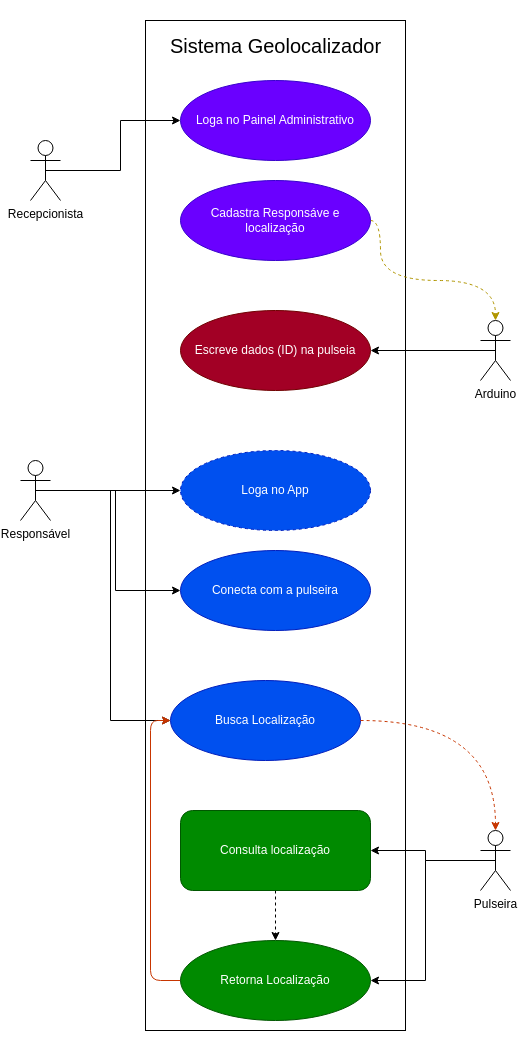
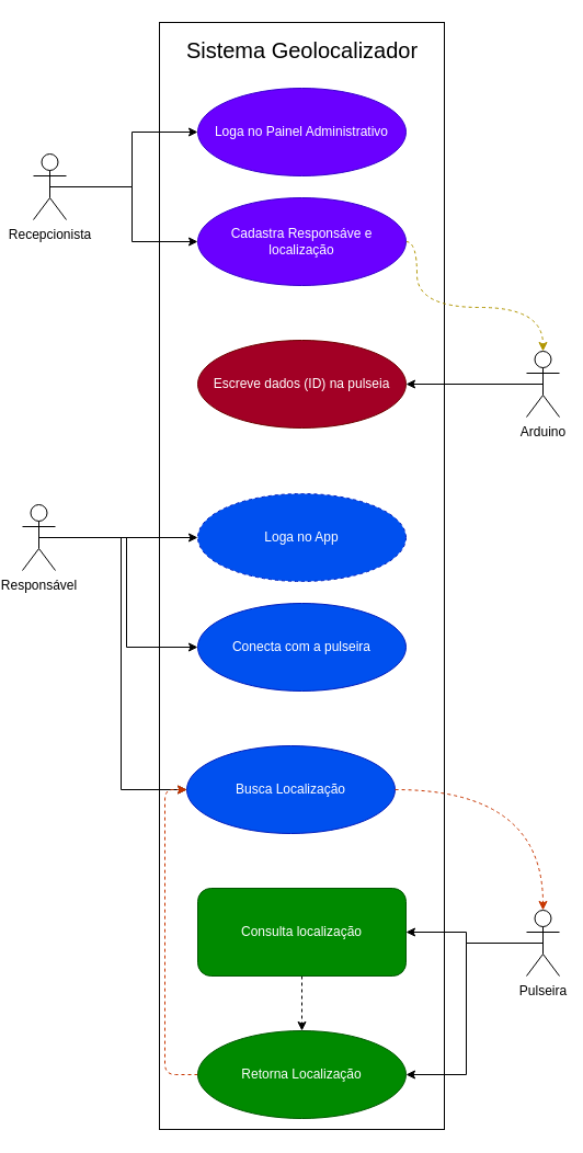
  <mxCell id="0" />
  <mxCell id="1" parent="0" />
  <mxCell id="2" value="" style="rounded=0;whiteSpace=wrap;html=1;" vertex="1" parent="1"><mxGeometry x="145" width="260" height="1010" as="geometry" y="20" /></mxCell>
  <mxCell id="3" style="edgeStyle=orthogonalEdgeStyle;rounded=0;orthogonalLoop=1;jettySize=auto;html=1;exitX=0.5;exitY=0.5;exitDx=0;exitDy=0;exitPerimeter=0;entryX=0;entryY=0.5;entryDx=0;entryDy=0;" edge="1" parent="1" source="5" target="6"><mxGeometry relative="1" as="geometry" /></mxCell>
+ <mxCell id="4" style="edgeStyle=orthogonalEdgeStyle;rounded=0;orthogonalLoop=1;jettySize=auto;html=1;exitX=0.5;exitY=0.5;exitDx=0;exitDy=0;exitPerimeter=0;entryX=0;entryY=0.5;entryDx=0;entryDy=0;" edge="1" parent="1" source="5" target="8"><mxGeometry relative="1" as="geometry" /></mxCell>
  <mxCell id="5" value="&lt;div&gt;Recepcionista&lt;/div&gt;" style="shape=umlActor;verticalLabelPosition=bottom;verticalAlign=top;html=1;outlineConnect=0;" vertex="1" parent="1"><mxGeometry x="30" y="140" width="30" height="60" as="geometry" /></mxCell>
  <mxCell id="6" value="Loga no Painel Administrativo" style="ellipse;whiteSpace=wrap;html=1;fillColor=#6a00ff;fontColor=#ffffff;strokeColor=#3700CC;" vertex="1" parent="1"><mxGeometry x="180" y="80" width="190" height="80" as="geometry" /></mxCell>
  <mxCell id="7" style="edgeStyle=orthogonalEdgeStyle;rounded=0;orthogonalLoop=1;jettySize=auto;html=1;exitX=1;exitY=0.5;exitDx=0;exitDy=0;dashed=1;curved=1;fillColor=#e3c800;strokeColor=#B09500;" edge="1" parent="1" source="8" target="11"><mxGeometry relative="1" as="geometry"><Array as="points"><mxPoint x="380" y="280" /><mxPoint x="495" y="280" /></Array></mxGeometry></mxCell>
  <mxCell id="8" value="Cadastra Responsáve e localização" style="ellipse;whiteSpace=wrap;html=1;fillColor=#6a00ff;fontColor=#ffffff;strokeColor=#3700CC;" vertex="1" parent="1"><mxGeometry x="180" y="180" width="190" height="80" as="geometry" /></mxCell>
  <mxCell id="9" value="Escreve dados (ID) na pulseia" style="ellipse;whiteSpace=wrap;html=1;fillColor=#a20025;fontColor=#ffffff;strokeColor=#6F0000;" vertex="1" parent="1"><mxGeometry x="180" y="310" width="190" height="80" as="geometry" /></mxCell>
  <mxCell id="10" style="edgeStyle=orthogonalEdgeStyle;rounded=0;orthogonalLoop=1;jettySize=auto;html=1;exitX=0.5;exitY=0.5;exitDx=0;exitDy=0;exitPerimeter=0;entryX=1;entryY=0.5;entryDx=0;entryDy=0;" edge="1" parent="1" source="11" target="9"><mxGeometry relative="1" as="geometry" /></mxCell>
  <mxCell id="11" value="&lt;div&gt;Arduino&lt;/div&gt;" style="shape=umlActor;verticalLabelPosition=bottom;verticalAlign=top;html=1;outlineConnect=0;" vertex="1" parent="1"><mxGeometry x="480" y="320" width="30" height="60" as="geometry" /></mxCell>
  <mxCell id="12" style="edgeStyle=orthogonalEdgeStyle;rounded=0;orthogonalLoop=1;jettySize=auto;html=1;exitX=0.5;exitY=0.5;exitDx=0;exitDy=0;exitPerimeter=0;entryX=0;entryY=0.5;entryDx=0;entryDy=0;" edge="1" parent="1" source="15" target="16"><mxGeometry relative="1" as="geometry" /></mxCell>
  <mxCell id="13" style="edgeStyle=orthogonalEdgeStyle;rounded=0;orthogonalLoop=1;jettySize=auto;html=1;exitX=0.5;exitY=0.5;exitDx=0;exitDy=0;exitPerimeter=0;entryX=0;entryY=0.5;entryDx=0;entryDy=0;" edge="1" parent="1" source="15" target="17"><mxGeometry relative="1" as="geometry" /></mxCell>
  <mxCell id="14" style="edgeStyle=orthogonalEdgeStyle;rounded=0;orthogonalLoop=1;jettySize=auto;html=1;exitX=0.5;exitY=0.5;exitDx=0;exitDy=0;exitPerimeter=0;entryX=0;entryY=0.5;entryDx=0;entryDy=0;" edge="1" parent="1" source="15" target="18"><mxGeometry relative="1" as="geometry" /></mxCell>
  <mxCell id="15" value="Responsável" style="shape=umlActor;verticalLabelPosition=bottom;verticalAlign=top;html=1;outlineConnect=0;" vertex="1" parent="1"><mxGeometry x="20" y="460" width="30" height="60" as="geometry" /></mxCell>
  <mxCell id="16" value="Loga no App" style="ellipse;whiteSpace=wrap;html=1;fillColor=#0050ef;fontColor=#ffffff;strokeColor=#001DBC;dashed=1;" vertex="1" parent="1"><mxGeometry x="180" y="450" width="190" height="80" as="geometry" /></mxCell>
  <mxCell id="17" value="Conecta com a pulseira" style="ellipse;whiteSpace=wrap;html=1;fillColor=#0050ef;fontColor=#ffffff;strokeColor=#001DBC;" vertex="1" parent="1"><mxGeometry x="180" y="550" width="190" height="80" as="geometry" /></mxCell>
  <mxCell id="18" value="Busca Localização" style="ellipse;whiteSpace=wrap;html=1;fillColor=#0050ef;fontColor=#ffffff;strokeColor=#001DBC;" vertex="1" parent="1"><mxGeometry x="170" y="680" width="190" height="80" as="geometry" /></mxCell>
  <mxCell id="19" style="edgeStyle=orthogonalEdgeStyle;rounded=0;orthogonalLoop=1;jettySize=auto;html=1;entryX=1;entryY=0.5;entryDx=0;entryDy=0;" edge="1" parent="1" source="21" target="23"><mxGeometry relative="1" as="geometry" /></mxCell>
  <mxCell id="20" style="edgeStyle=orthogonalEdgeStyle;rounded=0;orthogonalLoop=1;jettySize=auto;html=1;exitX=0.5;exitY=0.5;exitDx=0;exitDy=0;exitPerimeter=0;entryX=1;entryY=0.5;entryDx=0;entryDy=0;" edge="1" parent="1" source="21" target="25"><mxGeometry relative="1" as="geometry" /></mxCell>
  <mxCell id="21" value="Pulseira" style="shape=umlActor;verticalLabelPosition=bottom;verticalAlign=top;html=1;outlineConnect=0;" vertex="1" parent="1"><mxGeometry x="480" y="830" width="30" height="60" as="geometry" /></mxCell>
  <mxCell id="22" style="edgeStyle=orthogonalEdgeStyle;rounded=0;orthogonalLoop=1;jettySize=auto;html=1;exitX=0.5;exitY=1;exitDx=0;exitDy=0;entryX=0.5;entryY=0;entryDx=0;entryDy=0;dashed=1;" edge="1" parent="1" source="23" target="25"><mxGeometry relative="1" as="geometry" /></mxCell>
  <mxCell id="23" value="Consulta localização" style="whiteSpace=wrap;html=1;fillColor=#008a00;fontColor=#ffffff;strokeColor=#005700;rounded=1;" vertex="1" parent="1"><mxGeometry x="180" y="810" width="190" height="80" as="geometry" /></mxCell>
- <mxCell id="24" style="edgeStyle=orthogonalEdgeStyle;rounded=1;orthogonalLoop=1;jettySize=auto;html=1;exitX=0;exitY=0.5;exitDx=0;exitDy=0;entryX=0;entryY=0.5;entryDx=0;entryDy=0;dashed=0;curved=0;fillColor=#fa6800;strokeColor=#C73500;" edge="1" parent="1" source="25" target="18"><mxGeometry relative="1" as="geometry" /></mxCell>
+ <mxCell id="24" style="edgeStyle=orthogonalEdgeStyle;rounded=1;orthogonalLoop=1;jettySize=auto;html=1;exitX=0;exitY=0.5;exitDx=0;exitDy=0;entryX=0;entryY=0.5;entryDx=0;entryDy=0;dashed=1;curved=0;fillColor=#fa6800;strokeColor=#C73500;" edge="1" parent="1" source="25" target="18"><mxGeometry relative="1" as="geometry" /></mxCell>
  <mxCell id="25" value="Retorna Localização" style="ellipse;whiteSpace=wrap;html=1;fillColor=#008a00;fontColor=#ffffff;strokeColor=#005700;" vertex="1" parent="1"><mxGeometry x="180" y="940" width="190" height="80" as="geometry" /></mxCell>
  <mxCell id="26" style="edgeStyle=orthogonalEdgeStyle;rounded=0;orthogonalLoop=1;jettySize=auto;html=1;entryX=0.5;entryY=0;entryDx=0;entryDy=0;entryPerimeter=0;dashed=1;curved=1;fillColor=#fa6800;strokeColor=#C73500;" edge="1" parent="1" source="18" target="21"><mxGeometry relative="1" as="geometry" /></mxCell>
  <mxCell id="27" value="Sistema Geolocalizador" style="text;html=1;align=center;verticalAlign=middle;whiteSpace=wrap;rounded=0;fontSize=20;" vertex="1" parent="1"><mxGeometry x="167.5" y="30" width="215" height="30" as="geometry" /></mxCell>
